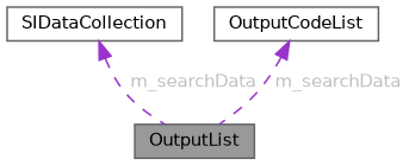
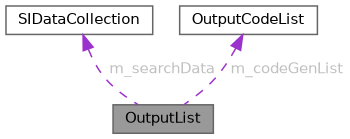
  digraph {
    node [color=gray40 fillcolor=white fontname=Helvetica fontsize=10 shape=box style=filled]
    edge [color=darkorchid3 dir=back fontcolor=grey fontname=Helvetica fontsize=10 labelfontname=Helvetica labelfontsize=10 style=dashed]
    n1 [fillcolor=grey60 fontcolor=black height=0.2 label=OutputList width=0.4]
    n2 [height=0.2 label=SIDataCollection width=0.4]
    n3 [height=0.2 label=OutputCodeList width=0.4]
    n2 -> n1 [label=" m_searchData"]
-   n3 -> n1 [label=" m_searchData"]
+   n3 -> n1 [label=" m_codeGenList"]
  }
